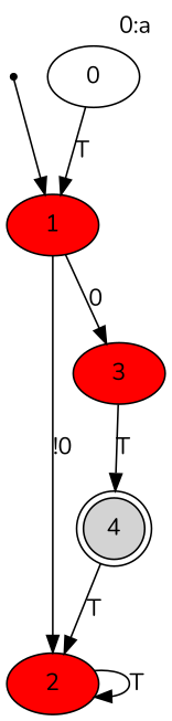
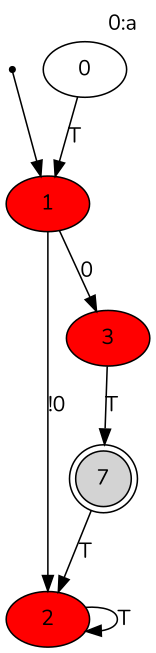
  digraph {
    label="0:a\n"
    labeljust=r
    labelloc=t
    fontname=Nunito
    node [fontname=Nunito fillcolor=red style=filled]
    edge [fontname=Nunito]
    init [shape=point fillcolor="" style=""]
    1
    0 [fillcolor="" style=""]
    2
    3
-   4 [fillcolor=lightgrey shape=doublecircle]
+   4 [fillcolor=lightgrey shape=doublecircle label=7]
    init -> 1
    1 -> 2 [label="!0"]
    1 -> 3 [label=0]
    0 -> 1 [label=T]
    2 -> 2 [label=T]
    3 -> 4 [label=T]
    4 -> 2 [label=T]
  }
